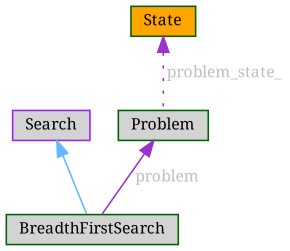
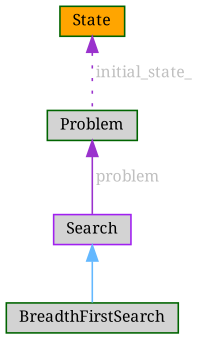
  digraph {
    fontname="Noto Serif"
    node [color=darkgreen fillcolor=lightgrey fontname="Noto Serif" fontsize=10 shape=box style=filled]
    edge [color=darkorchid3 dir=back fontname="Noto Serif" fontsize=10 labelfontname=Helvetica labelfontsize=10 style=solid fontcolor=grey]
    n1 [fontcolor=black height=0.2 label=BreadthFirstSearch width=0.4]
    n2 [color=purple height=0.2 label=Search width=0.4]
    n3 [height=0.2 label=Problem width=0.4]
    n4 [fillcolor=orange height=0.2 label=State width=0.4]
    n2 -> n1 [color=steelblue1 fontcolor=""]
-   n3 -> n1 [label=" problem"]
-   n4 -> n3 [label=" problem_state_" style=dotted]
+   n3 -> n2 [label=" problem"]
+   n4 -> n3 [label=" initial_state_" style=dotted]
  }
